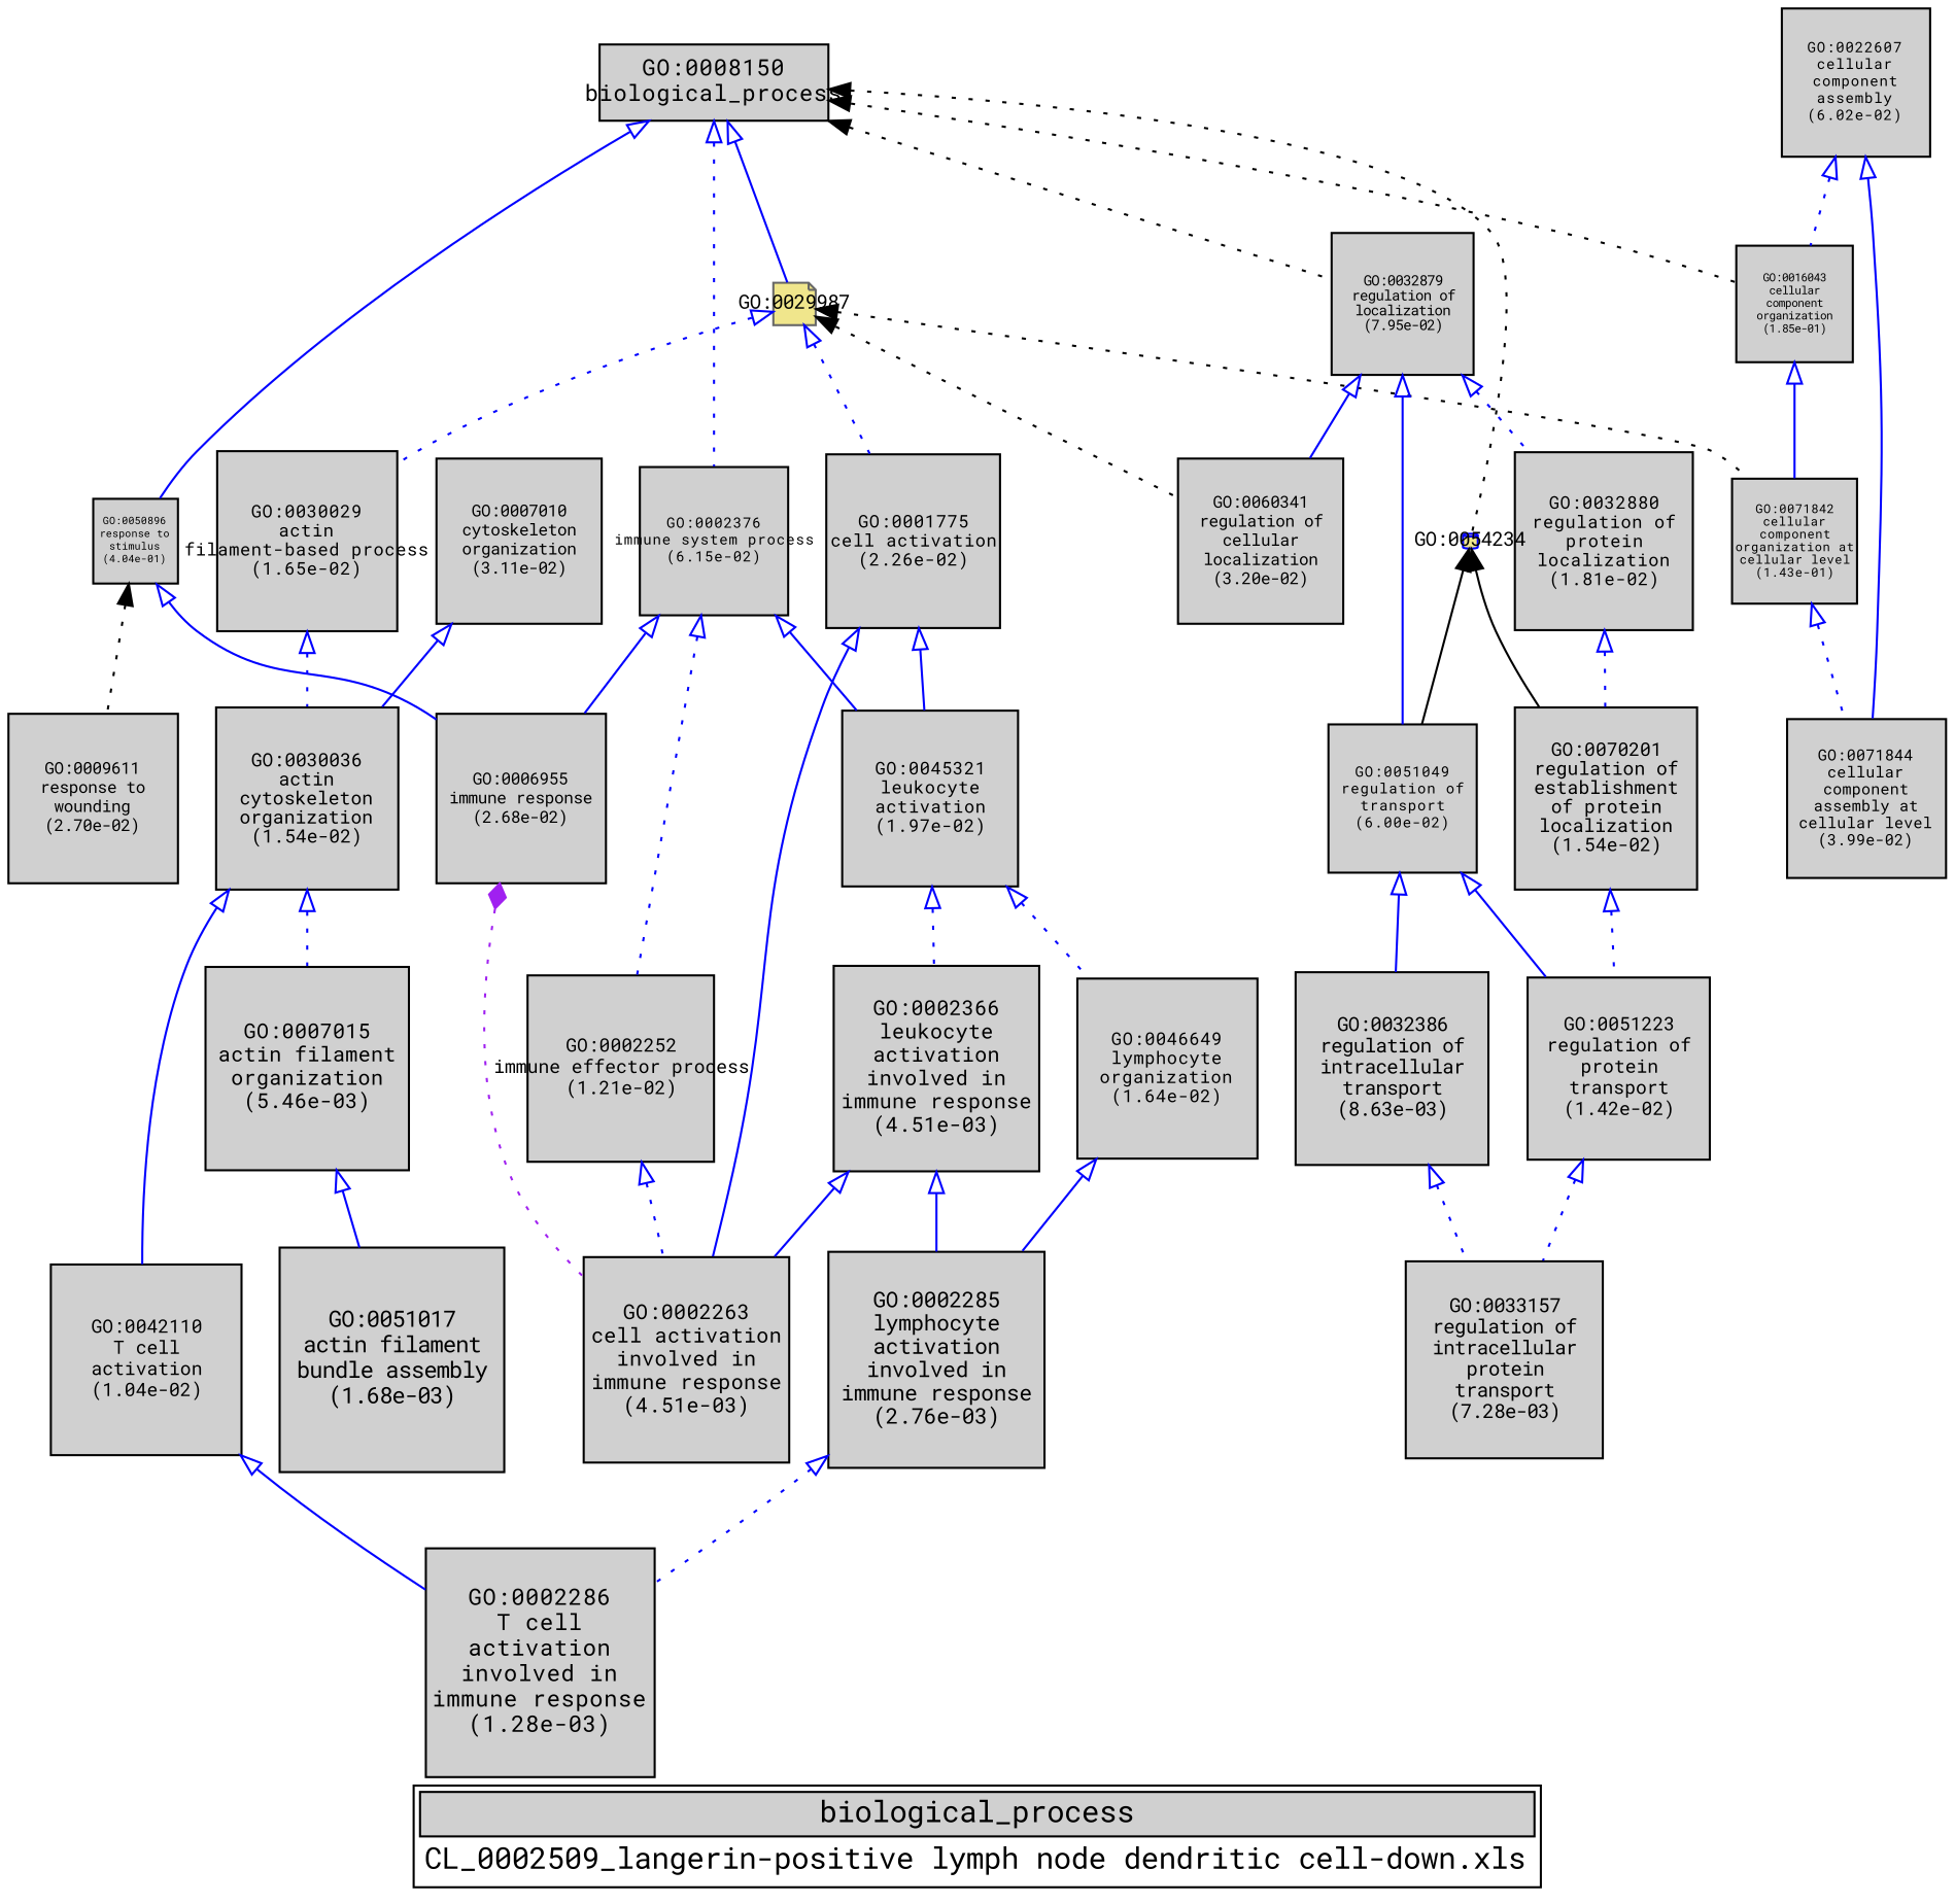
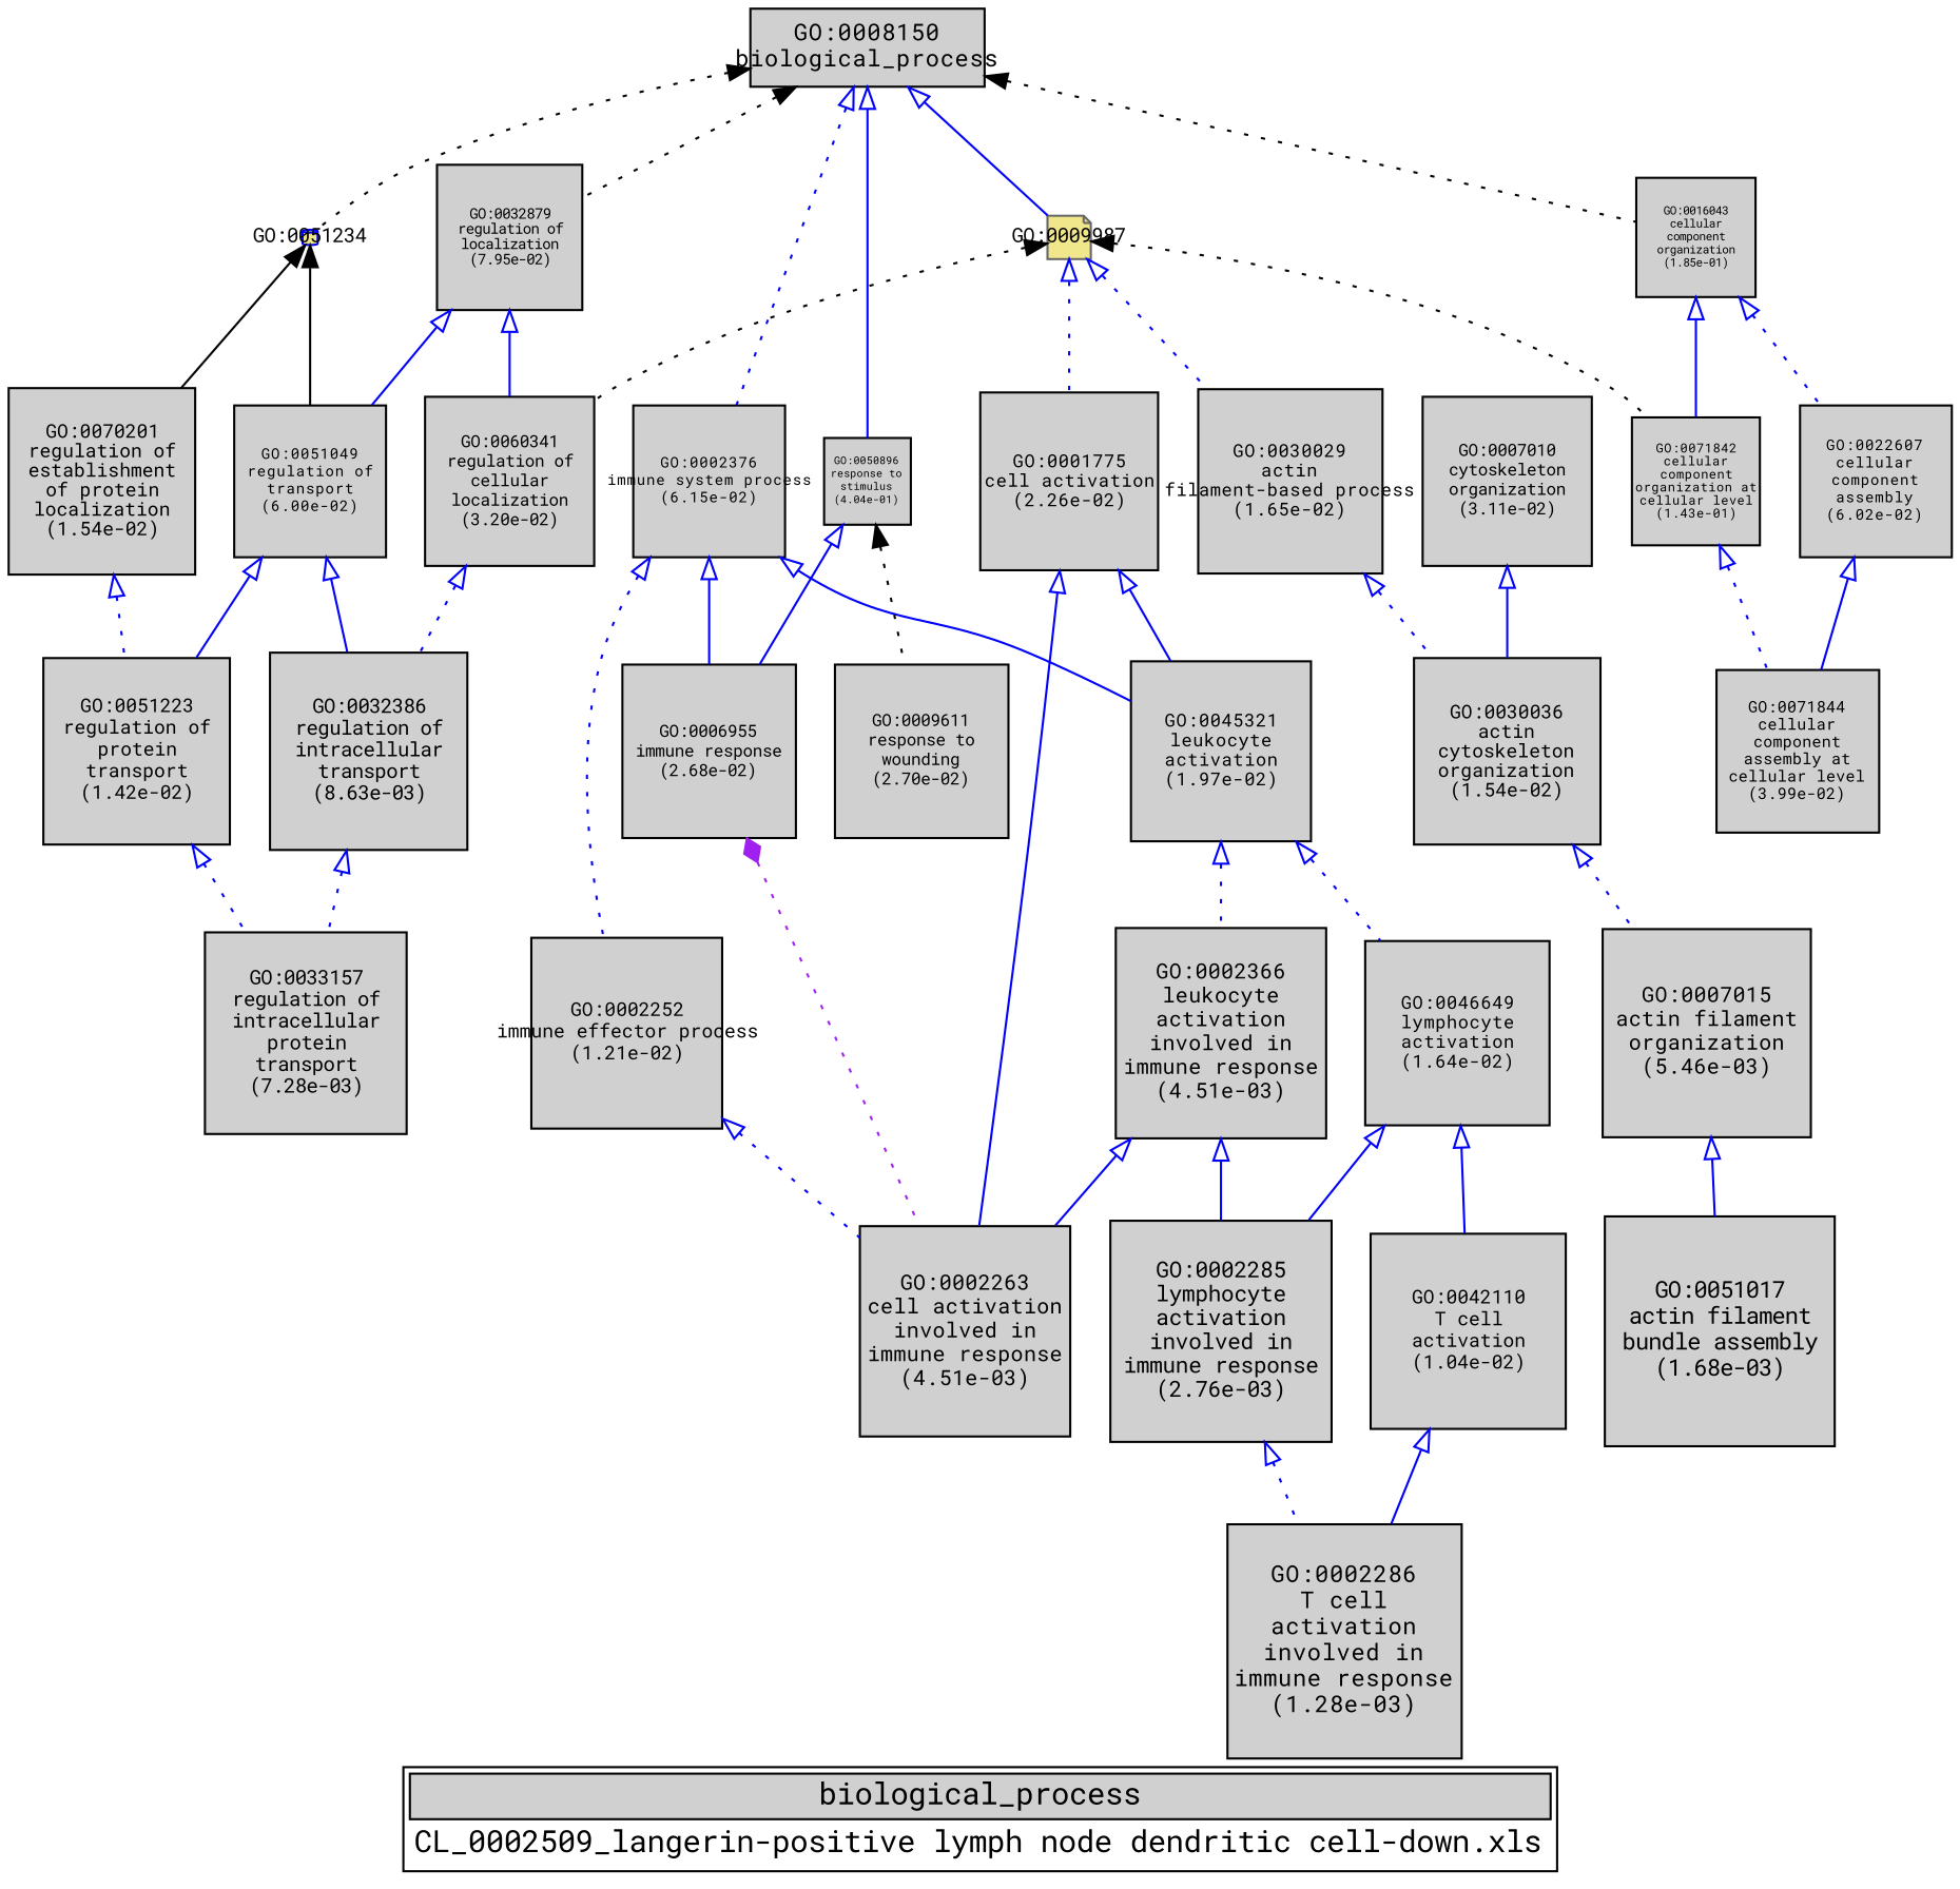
  digraph {
    bgcolor="#FFFFFF"
    fontname="Roboto Mono"
    label=<<TABLE COLOR="black" BGCOLOR="white"><TR><TD COLSPAN="2" BGCOLOR="#D0D0D0"><FONT COLOR="black">biological_process</FONT></TD></TR><TR><TD BORDER="0">CL_0002509_langerin-positive lymph node dendritic cell-down.xls</TD></TR></TABLE>>
    node [color=black fillcolor="#D0D0D0" fixedsize=true fontcolor=black fontname="Roboto Mono" fontsize=9 shape=box style=filled]
    edge [dir=back fontname="Roboto Mono" style=dotted weight=5.0 arrowtail=empty color=blue]
-   "GO:0009987" [color=gray40 fillcolor=khaki height=0.274960214068 shape=note width=0.274960214068 label="GO:0029987"]
+   "GO:0009987" [color=gray40 fillcolor=khaki height=0.274960214068 shape=note width=0.274960214068]
    n2 [fontsize=9.29220556738 height=1.29058410658 label=<<TABLE BORDER="0"><TR><TD>GO:0033157<BR/>regulation of<BR/>intracellular<BR/>protein<BR/>transport<BR/>(7.28e-03)</TD></TR></TABLE>> width=1.29058410658]
    n3 [fontsize=6.68266346179 height=0.928147703027 label=<<TABLE BORDER="0"><TR><TD>GO:0032879<BR/>regulation of<BR/>localization<BR/>(7.95e-02)</TD></TR></TABLE>> width=0.928147703027]
    n4 [fontsize=9.13143283227 height=1.26825456004 label=<<TABLE BORDER="0"><TR><TD>GO:0032386<BR/>regulation of<BR/>intracellular<BR/>transport<BR/>(8.63e-03)</TD></TR></TABLE>> width=1.26825456004]
    n5 [fontsize=8.80548006454 height=1.2229833423 label=<<TABLE BORDER="0"><TR><TD>GO:0002252<BR/>immune effector process<BR/>(1.21e-02)</TD></TR></TABLE>> width=1.2229833423]
    n6 [fontsize=10.576174628 height=1.46891314278 label=<<TABLE BORDER="0"><TR><TD>GO:0051017<BR/>actin filament<BR/>bundle assembly<BR/>(1.68e-03)</TD></TR></TABLE>> width=1.46891314278]
    n7 [fontsize=7.7795976224 height=1.08049966978 label=<<TABLE BORDER="0"><TR><TD>GO:0060341<BR/>regulation of<BR/>cellular<BR/>localization<BR/>(3.20e-02)</TD></TR></TABLE>> width=1.08049966978]
    n8 [fontsize=7.03679976904 height=0.977333301255 label=<<TABLE BORDER="0"><TR><TD>GO:0022607<BR/>cellular<BR/>component<BR/>assembly<BR/>(6.02e-02)</TD></TR></TABLE>> width=0.977333301255]
-   n9 [fontsize=8.39643369728 height=1.16617134684 label=<<TABLE BORDER="0"><TR><TD>GO:0032880<BR/>regulation of<BR/>protein<BR/>localization<BR/>(1.81e-02)</TD></TR></TABLE>> width=1.16617134684]
    n10 [fontsize=8.55814556136 height=1.18863132797 label=<<TABLE BORDER="0"><TR><TD>GO:0030036<BR/>actin<BR/>cytoskeleton<BR/>organization<BR/>(1.54e-02)</TD></TR></TABLE>> width=1.18863132797]
    n11 [fontsize=8.15829953569 height=1.13309715774 label=<<TABLE BORDER="0"><TR><TD>GO:0001775<BR/>cell activation<BR/>(2.26e-02)</TD></TR></TABLE>> width=1.13309715774]
    n12 [fontsize=9.5582703322 height=1.32753754614 label=<<TABLE BORDER="0"><TR><TD>GO:0007015<BR/>actin filament<BR/>organization<BR/>(5.46e-03)</TD></TR></TABLE>> width=1.32753754614]
    n13 [fontsize=7.52883232486 height=1.04567115623 label=<<TABLE BORDER="0"><TR><TD>GO:0071844<BR/>cellular<BR/>component<BR/>assembly at<BR/>cellular level<BR/>(3.99e-02)</TD></TR></TABLE>> width=1.04567115623]
    n14 [fontsize=10.8 label=<<TABLE BORDER="0"><TR><TD>GO:0008150<BR/>biological_process</TD></TR></TABLE>> width=1.5]
    n15 [fontsize=7.03957673996 height=0.977718991662 label=<<TABLE BORDER="0"><TR><TD>GO:0051049<BR/>regulation of<BR/>transport<BR/>(6.00e-02)</TD></TR></TABLE>> width=0.977718991662]
    n16 [fontsize=7.97805886236 height=1.10806373088 label=<<TABLE BORDER="0"><TR><TD>GO:0006955<BR/>immune response<BR/>(2.68e-02)</TD></TR></TABLE>> width=1.10806373088]
    n17 [fontsize=8.48907707837 height=1.17903848311 label=<<TABLE BORDER="0"><TR><TD>GO:0030029<BR/>actin<BR/>filament-based process<BR/>(1.65e-02)</TD></TR></TABLE>> width=1.17903848311]
    n18 [fontsize=7.81304727937 height=1.08514545547 label=<<TABLE BORDER="0"><TR><TD>GO:0007010<BR/>cytoskeleton<BR/>organization<BR/>(3.11e-02)</TD></TR></TABLE>> width=1.08514545547]
    n19 [fontsize=7.96709764396 height=1.10654133944 label=<<TABLE BORDER="0"><TR><TD>GO:0009611<BR/>response to<BR/>wounding<BR/>(2.70e-02)</TD></TR></TABLE>> width=1.10654133944]
    n20 [fontsize=8.30332687227 height=1.15323984337 label=<<TABLE BORDER="0"><TR><TD>GO:0045321<BR/>leukocyte<BR/>activation<BR/>(1.97e-02)</TD></TR></TABLE>> width=1.15323984337]
-   n21 [fontsize=8.49748974876 height=1.18020690955 label=<<TABLE BORDER="0"><TR><TD>GO:0046649<BR/>lymphocyte<BR/>organization<BR/>(1.64e-02)</TD></TR></TABLE>> width=1.18020690955]
+   n21 [fontsize=8.49748974876 height=1.18020690955 label=<<TABLE BORDER="0"><TR><TD>GO:0046649<BR/>lymphocyte<BR/>activation<BR/>(1.64e-02)</TD></TR></TABLE>> width=1.18020690955]
    n22 [fontsize=8.95316316656 height=1.24349488424 label=<<TABLE BORDER="0"><TR><TD>GO:0042110<BR/>T cell<BR/>activation<BR/>(1.04e-02)</TD></TR></TABLE>> width=1.24349488424]
    n23 [fontsize=9.72978653327 height=1.35135924073 label=<<TABLE BORDER="0"><TR><TD>GO:0002263<BR/>cell activation<BR/>involved in<BR/>immune response<BR/>(4.51e-03)</TD></TR></TABLE>> width=1.35135924073]
    n24 [fontsize=8.64591762757 height=1.20082189272 label=<<TABLE BORDER="0"><TR><TD>GO:0051223<BR/>regulation of<BR/>protein<BR/>transport<BR/>(1.42e-02)</TD></TR></TABLE>> width=1.20082189272]
-   "GO:0051234" [color=blue fillcolor=khaki height=0.1 shape=cylinder width=0.1 label="GO:0054234"]
+   "GO:0051234" [color=blue fillcolor=khaki height=0.1 shape=cylinder width=0.1]
    n26 [fontsize=8.55814556136 height=1.18863132797 label=<<TABLE BORDER="0"><TR><TD>GO:0070201<BR/>regulation of<BR/>establishment<BR/>of protein<BR/>localization<BR/>(1.54e-02)</TD></TR></TABLE>> width=1.18863132797]
    n27 [fontsize=9.72978653327 height=1.35135924073 label=<<TABLE BORDER="0"><TR><TD>GO:0002366<BR/>leukocyte<BR/>activation<BR/>involved in<BR/>immune response<BR/>(4.51e-03)</TD></TR></TABLE>> width=1.35135924073]
    n28 [fontsize=7.01067086564 height=0.973704286894 label=<<TABLE BORDER="0"><TR><TD>GO:0002376<BR/>immune system process<BR/>(6.15e-02)</TD></TR></TABLE>> width=0.973704286894]
    n29 [fontsize=5.4710786598 height=0.759872036083 label=<<TABLE BORDER="0"><TR><TD>GO:0016043<BR/>cellular<BR/>component<BR/>organization<BR/>(1.85e-01)</TD></TR></TABLE>> width=0.759872036083]
    n30 [fontsize=5.0 height=0.561043585569 label=<<TABLE BORDER="0"><TR><TD>GO:0050896<BR/>response to<BR/>stimulus<BR/>(4.04e-01)</TD></TR></TABLE>> width=0.561043585569]
    n31 [fontsize=5.87235487198 height=0.815604843331 label=<<TABLE BORDER="0"><TR><TD>GO:0071842<BR/>cellular<BR/>component<BR/>organization at<BR/>cellular level<BR/>(1.43e-01)</TD></TR></TABLE>> width=0.815604843331]
    n32 [fontsize=10.1602627231 height=1.41114760043 label=<<TABLE BORDER="0"><TR><TD>GO:0002285<BR/>lymphocyte<BR/>activation<BR/>involved in<BR/>immune response<BR/>(2.76e-03)</TD></TR></TABLE>> width=1.41114760043]
    n33 [fontsize=10.8 height=1.5 label=<<TABLE BORDER="0"><TR><TD>GO:0002286<BR/>T cell<BR/>activation<BR/>involved in<BR/>immune response<BR/>(1.28e-03)</TD></TR></TABLE>> width=1.5]
    subgraph sub_1 {
      "GO:0009987"
      n2
      n3
      n4
      n5
      n6
      n7
      n8
-     n9
      n10
      n11
      n12
      n13
      n14
      n15
      n16
      n17
      n18
      n19
      n20
      n21
      n22
      n23
      n24
      "GO:0051234"
      n26
      n27
      n28
      n29
      n30
      n31
      n32
      n33
    }
    subgraph sub_2 {
      n19
      "GO:0051234"
      subgraph sub_3 {
        subgraph sub_4 {
        }
        subgraph sub_5 {
        }
      }
      subgraph sub_6 {
        n16
        n23
      }
      subgraph sub_7 {
        "GO:0009987"
        n2
        n3
        n4
        n5
        n6
        n7
        n8
-       n9
        n10
        n11
        n12
        n13
        n14
        n15
        n16
        n17
        n18
        n20
        n21
        n22
        n23
        n24
        n26
        n27
        n28
        n29
        n30
        n31
        n32
        n33
      }
    }
    "GO:0009987" -> n7 [weight=1 arrowtail="" color=""]
    "GO:0009987" -> n11
    "GO:0009987" -> n17
    "GO:0009987" -> n31 [weight=1 arrowtail="" color=""]
    n3 -> n7 [style=solid]
-   n3 -> n9
    n3 -> n15 [style=solid]
    n4 -> n2
    n5 -> n23
+   n7 -> n4
    n8 -> n13 [style=solid]
-   n9 -> n26
    n10 -> n12
    n11 -> n20 [style=solid]
    n11 -> n23 [style=solid]
    n12 -> n6 [style=solid]
    n14 -> "GO:0009987" [style=solid]
    n14 -> n3 [weight=1 arrowtail="" color=""]
    n14 -> "GO:0051234" [weight=1 arrowtail="" color=""]
    n14 -> n28
    n14 -> n29 [weight=1 arrowtail="" color=""]
    n14 -> n30 [style=solid]
    n15 -> n4 [style=solid]
    n15 -> n24 [style=solid]
    n16 -> n23 [arrowtail=diamond color=purple weight=2.5]
    n17 -> n10
    n18 -> n10 [style=solid]
    n20 -> n21
    n20 -> n27
-   n10 -> n22 [style=solid]
+   n21 -> n22 [style=solid]
    n21 -> n32 [style=solid]
    n22 -> n33 [style=solid]
    n24 -> n2
    "GO:0051234" -> n15 [style=solid weight=1 arrowtail="" color=""]
    "GO:0051234" -> n26 [style=solid weight=1 arrowtail="" color=""]
    n26 -> n24
    n27 -> n23 [style=solid]
    n27 -> n32 [style=solid]
    n28 -> n5
    n28 -> n16 [style=solid]
    n28 -> n20 [style=solid]
-   n8 -> n29
+   n29 -> n8
    n29 -> n31 [style=solid]
    n30 -> n16 [style=solid]
    n30 -> n19 [weight=1 arrowtail="" color=""]
    n31 -> n13
    n32 -> n33
  }
